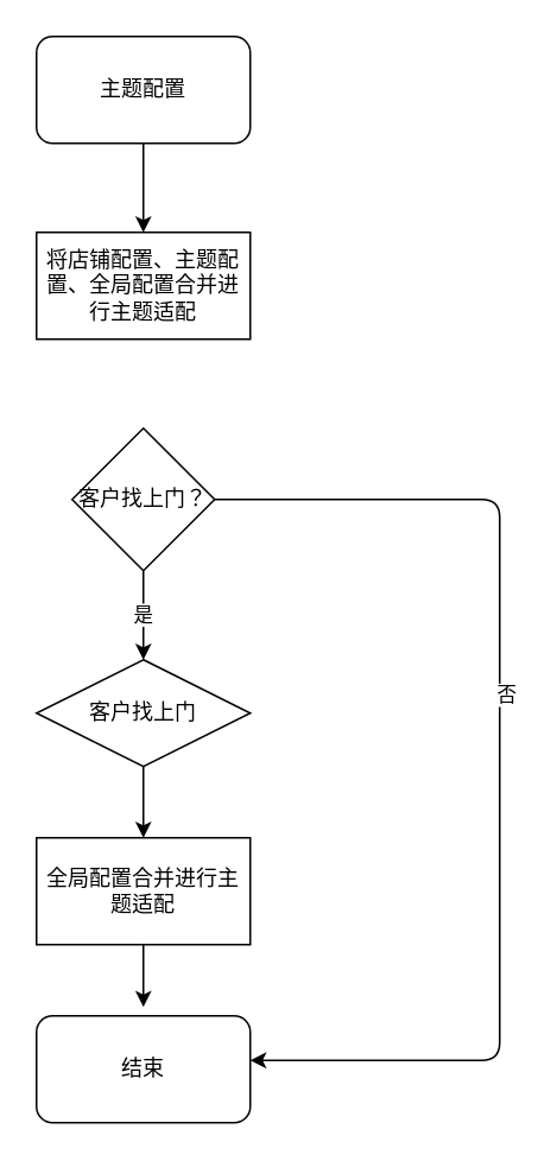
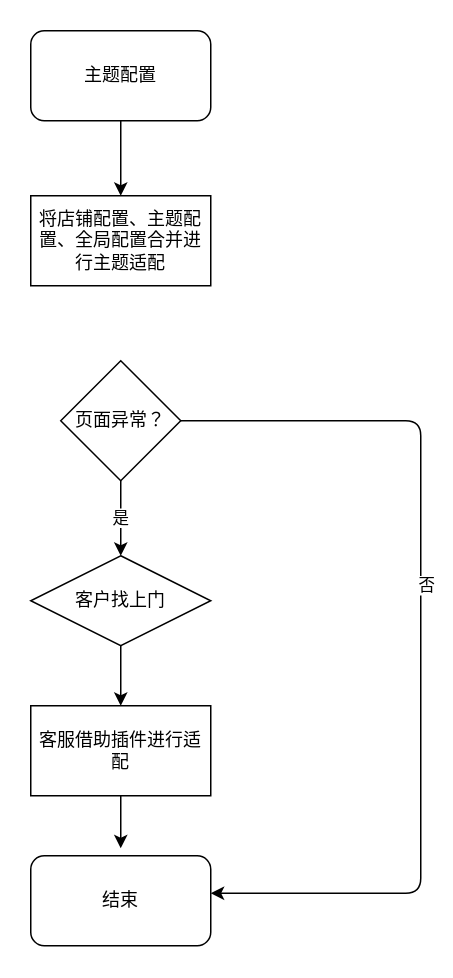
  <mxCell id="0" />
  <mxCell id="1" parent="0" />
  <mxCell id="2" style="edgeStyle=none;html=1;exitX=0.5;exitY=1;exitDx=0;exitDy=0;entryX=0.5;entryY=0;entryDx=0;entryDy=0;" parent="1" target="8" edge="1"><mxGeometry relative="1" as="geometry"><mxPoint x="80" y="80" as="sourcePoint" /><mxPoint x="80" y="120" as="targetPoint" /></mxGeometry></mxCell>
  <mxCell id="3" value="主题配置" style="rounded=1;whiteSpace=wrap;html=1;" parent="1" vertex="1"><mxGeometry x="20" y="20" width="120" height="60" as="geometry" /></mxCell>
  <mxCell id="4" value="" style="edgeStyle=none;html=1;" parent="1" source="5" target="7" edge="1"><mxGeometry relative="1" as="geometry" /></mxCell>
  <mxCell id="5" value="客户找上门" style="rhombus;whiteSpace=wrap;html=1;" parent="1" vertex="1"><mxGeometry x="20" y="370" width="120" height="60" as="geometry" /></mxCell>
  <mxCell id="6" style="edgeStyle=orthogonalEdgeStyle;html=1;exitX=0.5;exitY=1;exitDx=0;exitDy=0;elbow=vertical;" parent="1" source="7" edge="1"><mxGeometry relative="1" as="geometry"><mxPoint x="80" y="565" as="targetPoint" /></mxGeometry></mxCell>
- <mxCell id="7" value="全局配置合并进行主题适配" style="whiteSpace=wrap;html=1;rounded=0;" parent="1" vertex="1"><mxGeometry x="20" y="470" width="120" height="60" as="geometry" /></mxCell>
+ <mxCell id="7" value="客服借助插件进行适配" style="whiteSpace=wrap;html=1;rounded=0;" parent="1" vertex="1"><mxGeometry x="20" y="470" width="120" height="60" as="geometry" /></mxCell>
  <mxCell id="8" value="将店铺配置、主题配置、全局配置合并进行主题适配" style="rounded=0;whiteSpace=wrap;html=1;" parent="1" vertex="1"><mxGeometry x="20" y="130" width="120" height="60" as="geometry" /></mxCell>
  <mxCell id="9" value="是" style="edgeStyle=orthogonalEdgeStyle;html=1;exitX=0.5;exitY=1;exitDx=0;exitDy=0;entryX=0.5;entryY=0;entryDx=0;entryDy=0;elbow=vertical;" parent="1" source="12" target="5" edge="1"><mxGeometry relative="1" as="geometry" /></mxCell>
  <mxCell id="10" style="edgeStyle=orthogonalEdgeStyle;html=1;entryX=1;entryY=0.5;entryDx=0;entryDy=0;elbow=vertical;" parent="1" source="12" edge="1"><mxGeometry relative="1" as="geometry"><mxPoint x="140" y="595" as="targetPoint" /><Array as="points"><mxPoint x="280" y="280" /><mxPoint x="280" y="595" /></Array></mxGeometry></mxCell>
  <mxCell id="11" value="否" style="edgeLabel;html=1;align=center;verticalAlign=middle;resizable=0;points=[];" parent="10" vertex="1" connectable="0"><mxGeometry x="-0.125" y="3" relative="1" as="geometry"><mxPoint as="offset" /></mxGeometry></mxCell>
- <mxCell id="12" value="客户找上门？" style="rhombus;whiteSpace=wrap;html=1;rounded=0;" parent="1" vertex="1"><mxGeometry x="40" y="240" width="80" height="80" as="geometry" /></mxCell>
+ <mxCell id="12" value="页面异常？" style="rhombus;whiteSpace=wrap;html=1;rounded=0;" parent="1" vertex="1"><mxGeometry x="40" y="240" width="80" height="80" as="geometry" /></mxCell>
  <mxCell id="13" value="结束" style="rounded=1;whiteSpace=wrap;html=1;" parent="1" vertex="1"><mxGeometry x="20" y="570" width="120" height="60" as="geometry" /></mxCell>
